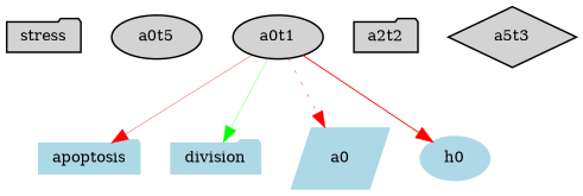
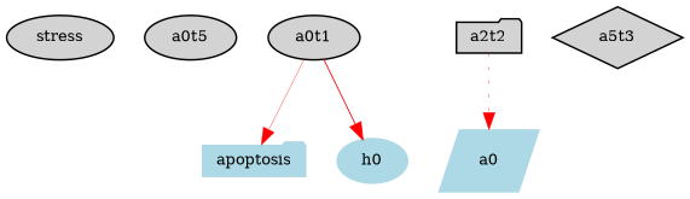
  digraph {
    node [fontsize=9 shape=ellipse style=filled]
    edge [color=red style=solid]
-   stress [height=0.2 shape=folder width=0.2]
+   stress [height=0.2 width=0.2]
    n2 [height=0.2 label=a0t5 width=0.2]
    a0t1 [height=0.2 width=0.2]
    apoptosis [color=lightblue height=0.2 shape=folder width=0.2]
-   division [color=lightblue height=0.2 shape=folder width=0.2]
    a0 [color=lightblue height=0.2 shape=parallelogram width=0.2]
    h0 [color=lightblue height=0.2 width=0.2]
    n8 [height=0.2 label=a2t2 shape=folder width=0.2]
    n9 [height=0.2 label=a5t3 shape=diamond width=0.2]
    a0t1 -> apoptosis [penwidth=0.224196837289]
-   a0t1 -> division [color=green penwidth=0.17344974096]
-   a0t1 -> a0 [penwidth=0.255775089411 style=dotted]
+   n8 -> a0 [penwidth=0.255775089411 style=dotted]
    a0t1 -> h0 [penwidth=0.5802715028]
  }
